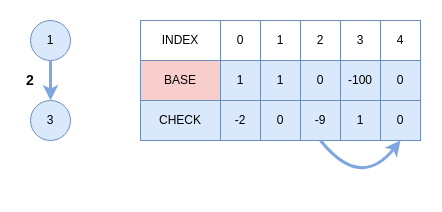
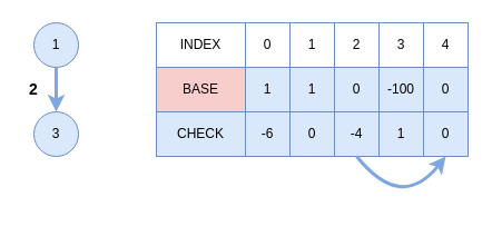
  <mxCell id="0" />
  <mxCell id="1" parent="0" />
  <mxCell id="2" value="INDEX" style="rounded=0;whiteSpace=wrap;html=1;fillColor=#FFFFFF;strokeColor=#6c8ebf;" vertex="1" parent="1"><mxGeometry x="140" y="20" width="80" height="40" as="geometry" /></mxCell>
  <mxCell id="3" value="BASE" style="rounded=0;whiteSpace=wrap;html=1;fillColor=#f8cecc;strokeColor=#6c8ebf;" vertex="1" parent="1"><mxGeometry x="140" y="60" width="80" height="40" as="geometry" /></mxCell>
  <mxCell id="4" value="CHECK" style="rounded=0;whiteSpace=wrap;html=1;fillColor=#dae8fc;strokeColor=#6c8ebf;" vertex="1" parent="1"><mxGeometry x="140" y="100" width="80" height="40" as="geometry" /></mxCell>
  <mxCell id="5" value="0" style="rounded=0;whiteSpace=wrap;html=1;fillColor=#FFFFFF;strokeColor=#6c8ebf;" vertex="1" parent="1"><mxGeometry x="220" y="20" width="40" height="40" as="geometry" /></mxCell>
  <mxCell id="6" value="1" style="rounded=0;whiteSpace=wrap;html=1;fillColor=#dae8fc;strokeColor=#6c8ebf;" vertex="1" parent="1"><mxGeometry x="220" y="60" width="40" height="40" as="geometry" /></mxCell>
- <mxCell id="7" value="-2" style="rounded=0;whiteSpace=wrap;html=1;fillColor=#dae8fc;strokeColor=#6c8ebf;" vertex="1" parent="1"><mxGeometry x="220" y="100" width="40" height="40" as="geometry" /></mxCell>
+ <mxCell id="7" value="-6" style="rounded=0;whiteSpace=wrap;html=1;fillColor=#dae8fc;strokeColor=#6c8ebf;" vertex="1" parent="1"><mxGeometry x="220" y="100" width="40" height="40" as="geometry" /></mxCell>
  <mxCell id="8" value="1" style="rounded=0;whiteSpace=wrap;html=1;fillColor=#FFFFFF;strokeColor=#6c8ebf;" vertex="1" parent="1"><mxGeometry x="260" y="20" width="40" height="40" as="geometry" /></mxCell>
  <mxCell id="9" value="2" style="rounded=0;whiteSpace=wrap;html=1;fillColor=#FFFFFF;strokeColor=#6c8ebf;" vertex="1" parent="1"><mxGeometry x="300" y="20" width="40" height="40" as="geometry" /></mxCell>
  <mxCell id="10" value="3" style="rounded=0;whiteSpace=wrap;html=1;fillColor=#FFFFFF;strokeColor=#6c8ebf;" vertex="1" parent="1"><mxGeometry x="340" y="20" width="40" height="40" as="geometry" /></mxCell>
  <mxCell id="11" value="4" style="rounded=0;whiteSpace=wrap;html=1;fillColor=#FFFFFF;strokeColor=#6c8ebf;" vertex="1" parent="1"><mxGeometry x="380" y="20" width="40" height="40" as="geometry" /></mxCell>
  <mxCell id="12" value="1" style="rounded=0;whiteSpace=wrap;html=1;fillColor=#dae8fc;strokeColor=#6c8ebf;" vertex="1" parent="1"><mxGeometry x="260" y="60" width="40" height="40" as="geometry" /></mxCell>
  <mxCell id="13" value="0" style="rounded=0;whiteSpace=wrap;html=1;fillColor=#dae8fc;strokeColor=#6c8ebf;" vertex="1" parent="1"><mxGeometry x="300" y="60" width="40" height="40" as="geometry" /></mxCell>
  <mxCell id="14" value="-100" style="rounded=0;whiteSpace=wrap;html=1;fillColor=#dae8fc;strokeColor=#6c8ebf;" vertex="1" parent="1"><mxGeometry x="340" y="60" width="40" height="40" as="geometry" /></mxCell>
  <mxCell id="15" value="0" style="rounded=0;whiteSpace=wrap;html=1;fillColor=#dae8fc;strokeColor=#6c8ebf;" vertex="1" parent="1"><mxGeometry x="380" y="60" width="40" height="40" as="geometry" /></mxCell>
  <mxCell id="16" value="0" style="rounded=0;whiteSpace=wrap;html=1;fillColor=#dae8fc;strokeColor=#6c8ebf;" vertex="1" parent="1"><mxGeometry x="260" y="100" width="40" height="40" as="geometry" /></mxCell>
- <mxCell id="17" value="-9" style="rounded=0;whiteSpace=wrap;html=1;fillColor=#dae8fc;strokeColor=#6c8ebf;" vertex="1" parent="1"><mxGeometry x="300" y="100" width="40" height="40" as="geometry" /></mxCell>
+ <mxCell id="17" value="-4" style="rounded=0;whiteSpace=wrap;html=1;fillColor=#dae8fc;strokeColor=#6c8ebf;" vertex="1" parent="1"><mxGeometry x="300" y="100" width="40" height="40" as="geometry" /></mxCell>
  <mxCell id="18" value="1" style="rounded=0;whiteSpace=wrap;html=1;fillColor=#dae8fc;strokeColor=#6c8ebf;" vertex="1" parent="1"><mxGeometry x="340" y="100" width="40" height="40" as="geometry" /></mxCell>
  <mxCell id="19" value="0" style="rounded=0;whiteSpace=wrap;html=1;fillColor=#dae8fc;strokeColor=#6c8ebf;" vertex="1" parent="1"><mxGeometry x="380" y="100" width="40" height="40" as="geometry" /></mxCell>
  <mxCell id="20" value="1" style="ellipse;whiteSpace=wrap;html=1;aspect=fixed;shadow=0;fillColor=#dae8fc;strokeColor=#6c8ebf;" vertex="1" parent="1"><mxGeometry x="30" y="20" width="40" height="40" as="geometry" /></mxCell>
  <mxCell id="21" value="3" style="ellipse;whiteSpace=wrap;html=1;aspect=fixed;shadow=0;fillColor=#dae8fc;strokeColor=#6c8ebf;" vertex="1" parent="1"><mxGeometry x="30" y="100" width="40" height="40" as="geometry" /></mxCell>
  <mxCell id="22" value="" style="curved=1;endArrow=classic;html=1;strokeColor=#7EA6E0;entryX=0.5;entryY=1;entryDx=0;entryDy=0;strokeWidth=3;" edge="1" parent="1" target="19"><mxGeometry width="50" height="50" relative="1" as="geometry"><mxPoint x="320" y="140" as="sourcePoint" /><mxPoint x="190" y="190" as="targetPoint" /><Array as="points"><mxPoint x="360" y="190" /></Array></mxGeometry></mxCell>
  <mxCell id="23" value="" style="endArrow=classic;html=1;strokeColor=#7EA6E0;strokeWidth=3;exitX=0.5;exitY=1;exitDx=0;exitDy=0;" edge="1" parent="1" source="20" target="21"><mxGeometry width="50" height="50" relative="1" as="geometry"><mxPoint x="-40" y="470" as="sourcePoint" /><mxPoint x="10" y="420" as="targetPoint" /></mxGeometry></mxCell>
  <mxCell id="24" value="&lt;font style=&quot;font-size: 14px&quot;&gt;&lt;b&gt;2&lt;/b&gt;&lt;/font&gt;" style="text;html=1;strokeColor=none;fillColor=none;align=center;verticalAlign=middle;whiteSpace=wrap;rounded=0;" vertex="1" parent="1"><mxGeometry x="20" y="70" width="20" height="20" as="geometry" /></mxCell>
